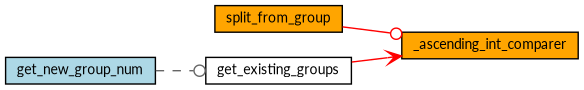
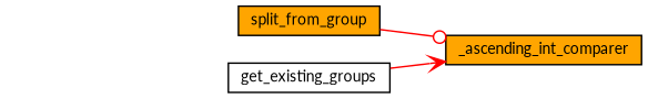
  digraph {
    fontname=Lato
    rankdir=LR
    node [color=black fillcolor=orange fontname=Lato fontsize=10 shape=box style=filled]
    edge [arrowhead=odot color=red fontname=Lato fontsize=10 labelfontname=Helvetica labelfontsize=10 style=solid]
    n1 [fontcolor=black height=0.2 label=split_from_group width=0.4]
    n2 [height=0.2 label=_ascending_int_comparer width=0.4]
-   n3 [fillcolor=lightblue height=0.2 label=get_new_group_num width=0.4]
    n4 [fillcolor=white height=0.2 label=get_existing_groups width=0.4]
    n1 -> n2
-   n3 -> n4 [color=gray40 style=dashed]
    n4 -> n2 [arrowhead=vee]
  }
